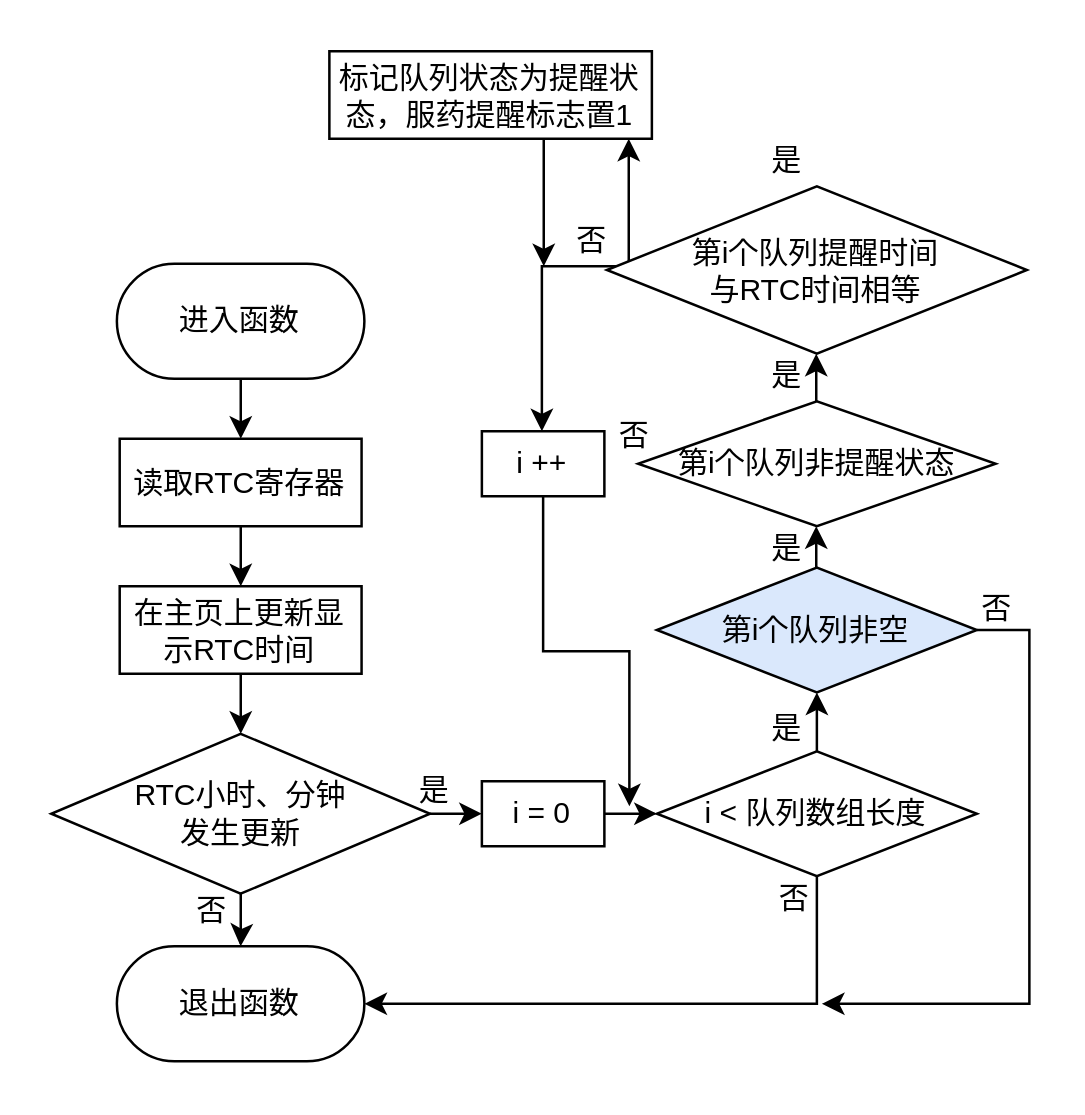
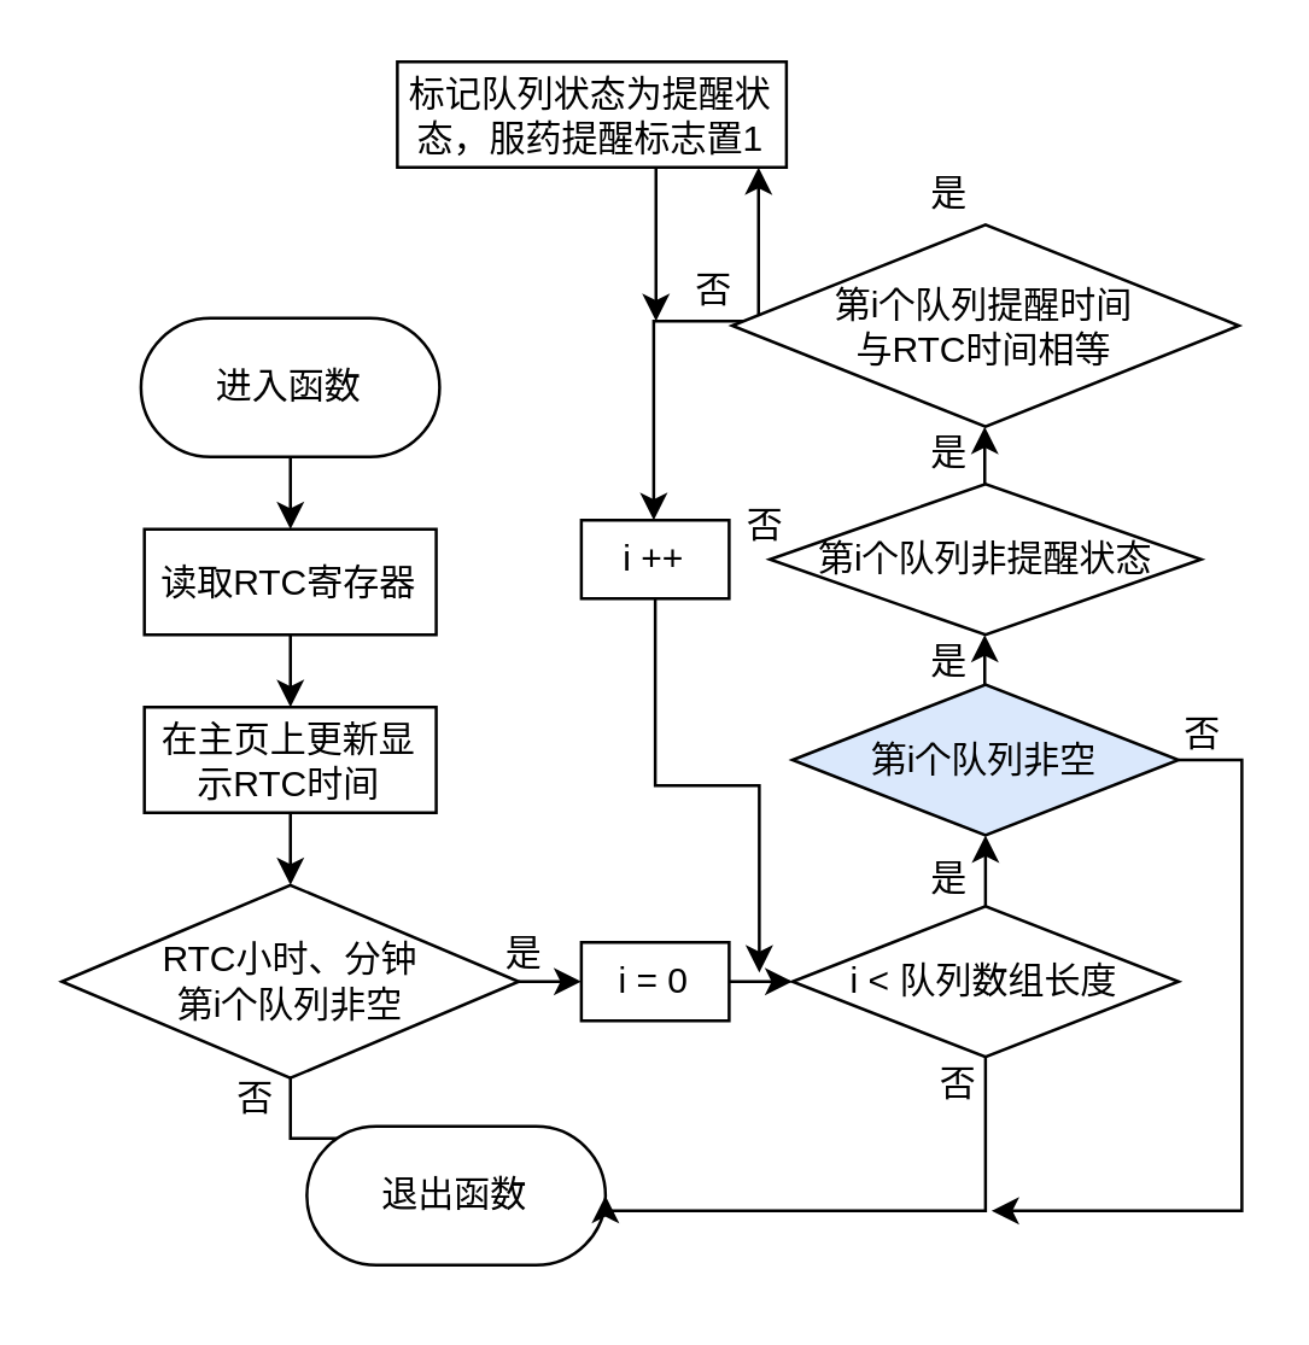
  <mxCell id="0" />
  <mxCell id="1" parent="0" />
  <mxCell id="2" value="" style="edgeStyle=orthogonalEdgeStyle;rounded=0;orthogonalLoop=1;jettySize=auto;html=1;" edge="1" parent="1" source="3" target="5"><mxGeometry relative="1" as="geometry" /></mxCell>
  <mxCell id="3" value="进入函数" style="rounded=1;whiteSpace=wrap;html=1;arcSize=50;" vertex="1" parent="1"><mxGeometry x="46.25" y="105" width="99" height="46" as="geometry" /></mxCell>
  <mxCell id="4" value="" style="edgeStyle=orthogonalEdgeStyle;rounded=0;orthogonalLoop=1;jettySize=auto;html=1;" edge="1" parent="1" source="5" target="7"><mxGeometry relative="1" as="geometry" /></mxCell>
  <mxCell id="5" value="读取RTC寄存器" style="whiteSpace=wrap;html=1;arcSize=0;rounded=0;" vertex="1" parent="1"><mxGeometry x="47.38" y="175" width="96.75" height="35" as="geometry" /></mxCell>
  <mxCell id="6" value="" style="edgeStyle=orthogonalEdgeStyle;rounded=0;orthogonalLoop=1;jettySize=auto;html=1;" edge="1" parent="1" source="7" target="10"><mxGeometry relative="1" as="geometry" /></mxCell>
  <mxCell id="7" value="在主页上更新显示RTC时间" style="whiteSpace=wrap;html=1;rounded=1;arcSize=0;" vertex="1" parent="1"><mxGeometry x="47.38" y="234" width="96.75" height="35" as="geometry" /></mxCell>
  <mxCell id="8" style="edgeStyle=orthogonalEdgeStyle;rounded=0;orthogonalLoop=1;jettySize=auto;html=1;entryX=0.5;entryY=0;entryDx=0;entryDy=0;" edge="1" parent="1" source="10" target="11"><mxGeometry relative="1" as="geometry" /></mxCell>
  <mxCell id="9" style="edgeStyle=orthogonalEdgeStyle;rounded=0;orthogonalLoop=1;jettySize=auto;html=1;exitX=1;exitY=0.5;exitDx=0;exitDy=0;entryX=0;entryY=0.5;entryDx=0;entryDy=0;" edge="1" parent="1" source="10" target="13"><mxGeometry relative="1" as="geometry" /></mxCell>
- <mxCell id="10" value="RTC小时、分钟&lt;br&gt;发生更新" style="rhombus;whiteSpace=wrap;html=1;rounded=1;arcSize=0;" vertex="1" parent="1"><mxGeometry x="20" y="293" width="151.5" height="64" as="geometry" /></mxCell>
- <mxCell id="11" value="退出函数" style="rounded=1;whiteSpace=wrap;html=1;arcSize=50;" vertex="1" parent="1"><mxGeometry x="46.25" y="378" width="99" height="46" as="geometry" /></mxCell>
+ <mxCell id="10" value="RTC小时、分钟&lt;br&gt;第i个队列非空" style="rhombus;whiteSpace=wrap;html=1;rounded=1;arcSize=0;" vertex="1" parent="1"><mxGeometry x="20" y="293" width="151.5" height="64" as="geometry" /></mxCell>
+ <mxCell id="11" value="退出函数" style="rounded=1;whiteSpace=wrap;html=1;arcSize=50;" vertex="1" parent="1"><mxGeometry x="101.25" y="373" width="99" height="46" as="geometry" /></mxCell>
  <mxCell id="12" value="" style="edgeStyle=orthogonalEdgeStyle;rounded=0;orthogonalLoop=1;jettySize=auto;html=1;" edge="1" parent="1" source="13" target="18"><mxGeometry relative="1" as="geometry" /></mxCell>
  <mxCell id="13" value="i = 0" style="whiteSpace=wrap;html=1;rounded=1;arcSize=0;" vertex="1" parent="1"><mxGeometry x="192.25" y="312" width="49" height="26" as="geometry" /></mxCell>
  <mxCell id="14" value="否" style="text;html=1;align=center;verticalAlign=middle;resizable=0;points=[];autosize=1;strokeColor=none;fillColor=none;" vertex="1" parent="1"><mxGeometry x="73.25" y="355" width="22" height="18" as="geometry" /></mxCell>
  <mxCell id="15" value="是" style="text;html=1;align=center;verticalAlign=middle;resizable=0;points=[];autosize=1;strokeColor=none;fillColor=none;" vertex="1" parent="1"><mxGeometry x="162.25" y="307" width="22" height="18" as="geometry" /></mxCell>
  <mxCell id="16" style="edgeStyle=elbowEdgeStyle;rounded=0;orthogonalLoop=1;jettySize=auto;html=1;elbow=vertical;entryX=1;entryY=0.5;entryDx=0;entryDy=0;" edge="1" parent="1" source="18" target="11"><mxGeometry relative="1" as="geometry"><mxPoint x="257.25" y="397" as="targetPoint" /><Array as="points"><mxPoint x="326.25" y="401" /></Array></mxGeometry></mxCell>
  <mxCell id="17" style="edgeStyle=elbowEdgeStyle;rounded=0;orthogonalLoop=1;jettySize=auto;elbow=vertical;html=1;entryX=0.5;entryY=1;entryDx=0;entryDy=0;" edge="1" parent="1" source="18" target="23"><mxGeometry relative="1" as="geometry" /></mxCell>
  <mxCell id="18" value="i &amp;lt; 队列数组长度" style="rhombus;whiteSpace=wrap;html=1;rounded=1;arcSize=0;" vertex="1" parent="1"><mxGeometry x="262.25" y="300" width="128" height="50" as="geometry" /></mxCell>
  <mxCell id="19" value="否" style="text;html=1;align=center;verticalAlign=middle;resizable=0;points=[];autosize=1;strokeColor=none;fillColor=none;" vertex="1" parent="1"><mxGeometry x="306.25" y="350" width="22" height="18" as="geometry" /></mxCell>
  <mxCell id="20" value="是" style="text;html=1;align=center;verticalAlign=middle;resizable=0;points=[];autosize=1;strokeColor=none;fillColor=none;" vertex="1" parent="1"><mxGeometry x="303.25" y="282" width="22" height="18" as="geometry" /></mxCell>
  <mxCell id="21" style="edgeStyle=elbowEdgeStyle;rounded=0;orthogonalLoop=1;jettySize=auto;html=1;" edge="1" parent="1" source="23"><mxGeometry relative="1" as="geometry"><mxPoint x="328.25" y="401" as="targetPoint" /><Array as="points"><mxPoint x="411.25" y="325" /></Array></mxGeometry></mxCell>
  <mxCell id="22" style="edgeStyle=elbowEdgeStyle;rounded=0;orthogonalLoop=1;jettySize=auto;html=1;entryX=0.5;entryY=1;entryDx=0;entryDy=0;" edge="1" parent="1" source="23" target="26"><mxGeometry relative="1" as="geometry" /></mxCell>
  <mxCell id="23" value="第i个队列非空" style="rhombus;whiteSpace=wrap;html=1;rounded=1;arcSize=0;fillColor=#dae8fc;" vertex="1" parent="1"><mxGeometry x="262.25" y="226.5" width="128" height="50" as="geometry" /></mxCell>
  <mxCell id="24" value="否" style="text;html=1;align=center;verticalAlign=middle;resizable=0;points=[];autosize=1;strokeColor=none;fillColor=none;" vertex="1" parent="1"><mxGeometry x="387.25" y="234" width="22" height="18" as="geometry" /></mxCell>
  <mxCell id="25" style="edgeStyle=elbowEdgeStyle;rounded=0;orthogonalLoop=1;jettySize=auto;html=1;entryX=0.5;entryY=1;entryDx=0;entryDy=0;" edge="1" parent="1" source="26" target="29"><mxGeometry relative="1" as="geometry" /></mxCell>
  <mxCell id="26" value="第i个队列非提醒状态" style="rhombus;whiteSpace=wrap;html=1;rounded=1;arcSize=0;" vertex="1" parent="1"><mxGeometry x="254.75" y="160" width="143" height="50" as="geometry" /></mxCell>
  <mxCell id="27" style="edgeStyle=elbowEdgeStyle;rounded=0;orthogonalLoop=1;jettySize=auto;html=1;entryX=0.5;entryY=0;entryDx=0;entryDy=0;" edge="1" parent="1" source="29" target="33"><mxGeometry relative="1" as="geometry"><mxPoint x="223.25" y="149" as="targetPoint" /><Array as="points"><mxPoint x="216.25" y="106" /><mxPoint x="214.25" y="131" /></Array></mxGeometry></mxCell>
  <mxCell id="28" value="" style="edgeStyle=elbowEdgeStyle;rounded=0;orthogonalLoop=1;jettySize=auto;html=1;" edge="1" parent="1" source="29" target="37"><mxGeometry relative="1" as="geometry" /></mxCell>
  <mxCell id="29" value="第i个队列提醒时间&lt;br&gt;与RTC时间相等" style="rhombus;whiteSpace=wrap;html=1;rounded=1;arcSize=0;" vertex="1" parent="1"><mxGeometry x="242.25" y="74" width="168" height="67" as="geometry" /></mxCell>
  <mxCell id="30" value="是" style="text;html=1;align=center;verticalAlign=middle;resizable=0;points=[];autosize=1;strokeColor=none;fillColor=none;" vertex="1" parent="1"><mxGeometry x="303.25" y="210" width="22" height="18" as="geometry" /></mxCell>
  <mxCell id="31" value="是" style="text;html=1;align=center;verticalAlign=middle;resizable=0;points=[];autosize=1;strokeColor=none;fillColor=none;" vertex="1" parent="1"><mxGeometry x="303.25" y="141" width="22" height="18" as="geometry" /></mxCell>
  <mxCell id="32" style="edgeStyle=elbowEdgeStyle;rounded=0;orthogonalLoop=1;jettySize=auto;html=1;elbow=vertical;" edge="1" parent="1" source="33"><mxGeometry relative="1" as="geometry"><mxPoint x="251.25" y="322" as="targetPoint" /></mxGeometry></mxCell>
  <mxCell id="33" value="i ++" style="whiteSpace=wrap;html=1;rounded=1;arcSize=0;" vertex="1" parent="1"><mxGeometry x="192.25" y="172" width="49" height="26" as="geometry" /></mxCell>
  <mxCell id="34" value="否" style="text;html=1;align=center;verticalAlign=middle;resizable=0;points=[];autosize=1;strokeColor=none;fillColor=none;" vertex="1" parent="1"><mxGeometry x="242.25" y="165" width="22" height="18" as="geometry" /></mxCell>
  <mxCell id="35" value="否" style="text;html=1;align=center;verticalAlign=middle;resizable=0;points=[];autosize=1;strokeColor=none;fillColor=none;" vertex="1" parent="1"><mxGeometry x="225.25" y="87" width="22" height="18" as="geometry" /></mxCell>
  <mxCell id="36" style="edgeStyle=elbowEdgeStyle;rounded=0;orthogonalLoop=1;jettySize=auto;html=1;" edge="1" parent="1" source="37"><mxGeometry relative="1" as="geometry"><mxPoint x="217" y="106" as="targetPoint" /><Array as="points"><mxPoint x="217" y="78" /></Array></mxGeometry></mxCell>
  <mxCell id="37" value="标记队列状态为提醒状态，服药提醒标志置1" style="whiteSpace=wrap;html=1;rounded=1;arcSize=0;" vertex="1" parent="1"><mxGeometry x="131.25" y="20" width="129" height="35" as="geometry" /></mxCell>
  <mxCell id="38" value="是" style="text;html=1;align=center;verticalAlign=middle;resizable=0;points=[];autosize=1;strokeColor=none;fillColor=none;" vertex="1" parent="1"><mxGeometry x="303.25" y="55" width="22" height="18" as="geometry" /></mxCell>
